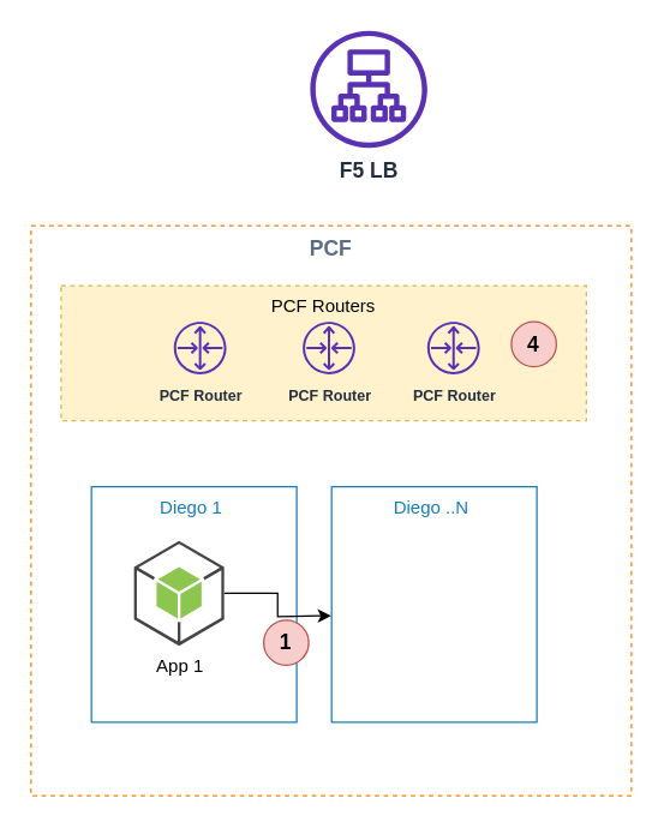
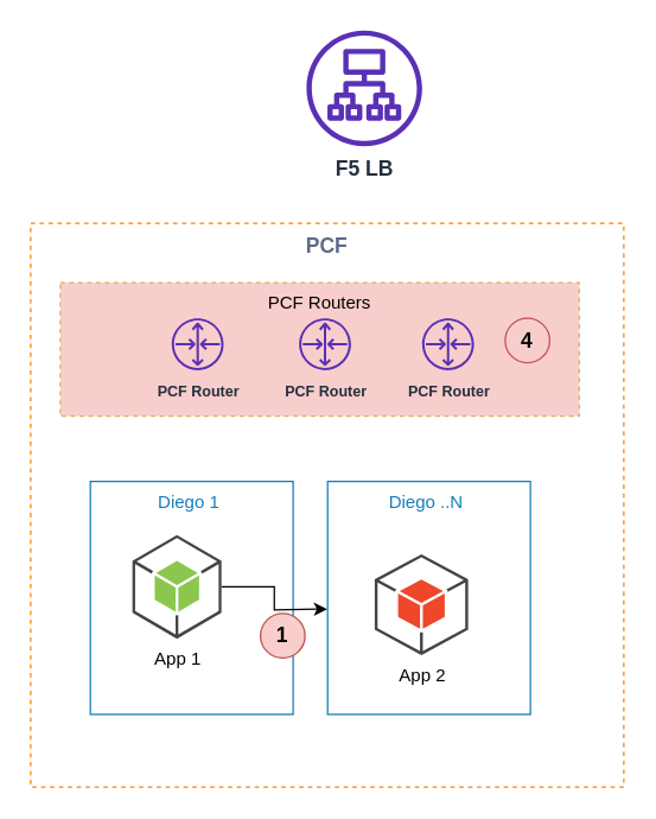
  <mxCell id="0" />
  <mxCell id="1" parent="0" />
  <mxCell id="2" value="PCF" style="fillColor=none;dashed=1;verticalAlign=top;fontStyle=1;fontColor=#5A6C86;strokeColor=#FF8000;fontSize=14;" parent="1" vertex="1"><mxGeometry x="20" y="150" width="400" height="380" as="geometry" /></mxCell>
- <mxCell id="3" value="PCF Routers&#10;" style="fillColor=#fff2cc;strokeColor=#d6b656;dashed=1;verticalAlign=top;fontStyle=0;" parent="1" vertex="1"><mxGeometry x="40" y="190" width="350" height="90" as="geometry" /></mxCell>
+ <mxCell id="3" value="PCF Routers&#10;" style="fillColor=#f8cecc;strokeColor=#d6b656;dashed=1;verticalAlign=top;fontStyle=0;" parent="1" vertex="1"><mxGeometry x="40" y="190" width="350" height="90" as="geometry" /></mxCell>
  <mxCell id="4" value="&lt;font style=&quot;font-size: 10px&quot;&gt;&lt;b&gt;PCF Router&lt;/b&gt;&lt;/font&gt;" style="outlineConnect=0;fontColor=#232F3E;gradientColor=none;fillColor=#5A30B5;strokeColor=none;dashed=0;verticalLabelPosition=bottom;verticalAlign=top;align=center;html=1;fontSize=12;fontStyle=0;aspect=fixed;pointerEvents=1;shape=mxgraph.aws4.router;" parent="1" vertex="1"><mxGeometry x="115.13" y="214" width="35" height="35" as="geometry" /></mxCell>
  <mxCell id="5" value="Diego ..N " style="fillColor=none;strokeColor=#147EBA;verticalAlign=top;fontStyle=0;fontColor=#147EBA;" parent="1" vertex="1"><mxGeometry x="220.25" y="324" width="136.75" height="157" as="geometry" /></mxCell>
+ <mxCell id="6" value="App 2" style="outlineConnect=0;dashed=0;verticalLabelPosition=bottom;verticalAlign=top;align=center;html=1;shape=mxgraph.aws3.android;fillColor=#EE472A;gradientColor=none;" parent="1" vertex="1"><mxGeometry x="252" y="373" width="63" height="68" as="geometry" /></mxCell>
  <mxCell id="7" value="Diego 1 " style="fillColor=none;strokeColor=#147EBA;verticalAlign=top;fontStyle=0;fontColor=#147EBA;" parent="1" vertex="1"><mxGeometry x="60.25" y="324" width="136.75" height="157" as="geometry" /></mxCell>
  <mxCell id="8" style="edgeStyle=orthogonalEdgeStyle;rounded=0;orthogonalLoop=1;jettySize=auto;html=1;exitX=1;exitY=0.5;exitDx=0;exitDy=0;exitPerimeter=0;" edge="1" parent="1" source="9"><mxGeometry relative="1" as="geometry"><mxPoint x="220" y="410" as="targetPoint" /></mxGeometry></mxCell>
  <mxCell id="9" value="App 1" style="outlineConnect=0;dashed=0;verticalLabelPosition=bottom;verticalAlign=top;align=center;html=1;shape=mxgraph.aws3.android;fillColor=#8CC64F;gradientColor=none;" parent="1" vertex="1"><mxGeometry x="88.63" y="360" width="60" height="70" as="geometry" /></mxCell>
  <mxCell id="10" value="&lt;font style=&quot;font-size: 10px&quot;&gt;&lt;b&gt;PCF Router&lt;/b&gt;&lt;/font&gt;" style="outlineConnect=0;fontColor=#232F3E;gradientColor=none;fillColor=#5A30B5;strokeColor=none;dashed=0;verticalLabelPosition=bottom;verticalAlign=top;align=center;html=1;fontSize=12;fontStyle=0;aspect=fixed;pointerEvents=1;shape=mxgraph.aws4.router;" parent="1" vertex="1"><mxGeometry x="201" y="214" width="35" height="35" as="geometry" /></mxCell>
  <mxCell id="11" value="&lt;font style=&quot;font-size: 10px&quot;&gt;&lt;b&gt;PCF Router&lt;/b&gt;&lt;/font&gt;" style="outlineConnect=0;fontColor=#232F3E;gradientColor=none;fillColor=#5A30B5;strokeColor=none;dashed=0;verticalLabelPosition=bottom;verticalAlign=top;align=center;html=1;fontSize=12;fontStyle=0;aspect=fixed;pointerEvents=1;shape=mxgraph.aws4.router;" parent="1" vertex="1"><mxGeometry x="284" y="214" width="35" height="35" as="geometry" /></mxCell>
  <mxCell id="12" value="&lt;font style=&quot;font-size: 14px&quot;&gt;&lt;b&gt;F5 LB&lt;/b&gt;&lt;/font&gt;" style="outlineConnect=0;fontColor=#232F3E;gradientColor=none;fillColor=#5A30B5;strokeColor=none;dashed=0;verticalLabelPosition=bottom;verticalAlign=top;align=center;html=1;fontSize=12;fontStyle=0;aspect=fixed;pointerEvents=1;shape=mxgraph.aws4.application_load_balancer;" parent="1" vertex="1"><mxGeometry x="206" y="20" width="78" height="78" as="geometry" /></mxCell>
  <mxCell id="13" value="&lt;b&gt;4&lt;/b&gt;" style="ellipse;whiteSpace=wrap;html=1;fontSize=14;strokeColor=#b85450;fillColor=#f8cecc;" parent="1" vertex="1"><mxGeometry x="340" y="214" width="30" height="30" as="geometry" /></mxCell>
  <mxCell id="14" value="&lt;b&gt;1&lt;/b&gt;" style="ellipse;whiteSpace=wrap;html=1;fontSize=14;strokeColor=#b85450;fillColor=#f8cecc;" parent="1" vertex="1"><mxGeometry x="175" y="413" width="30" height="30" as="geometry" /></mxCell>
